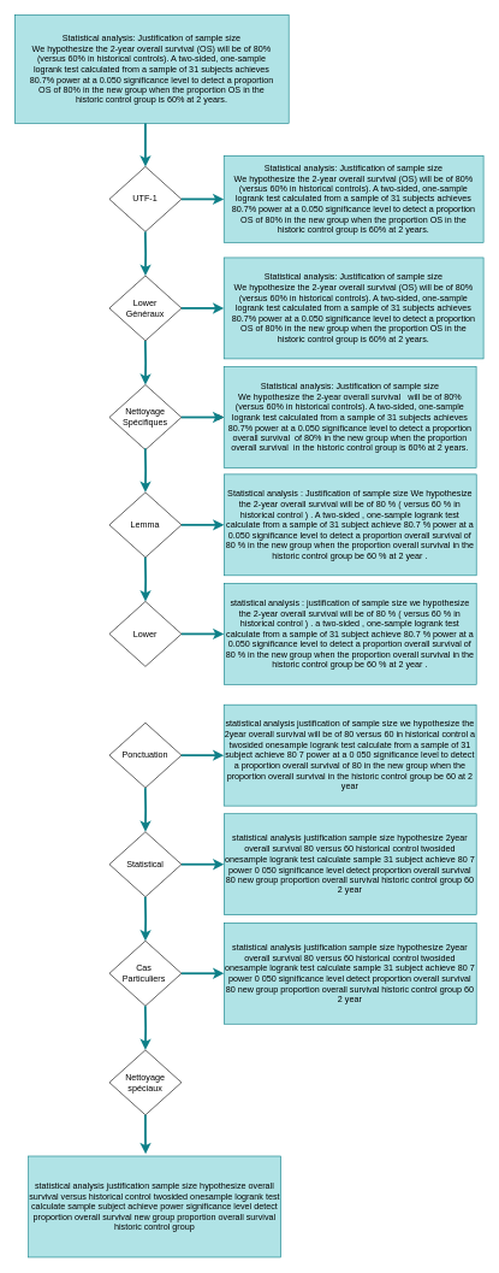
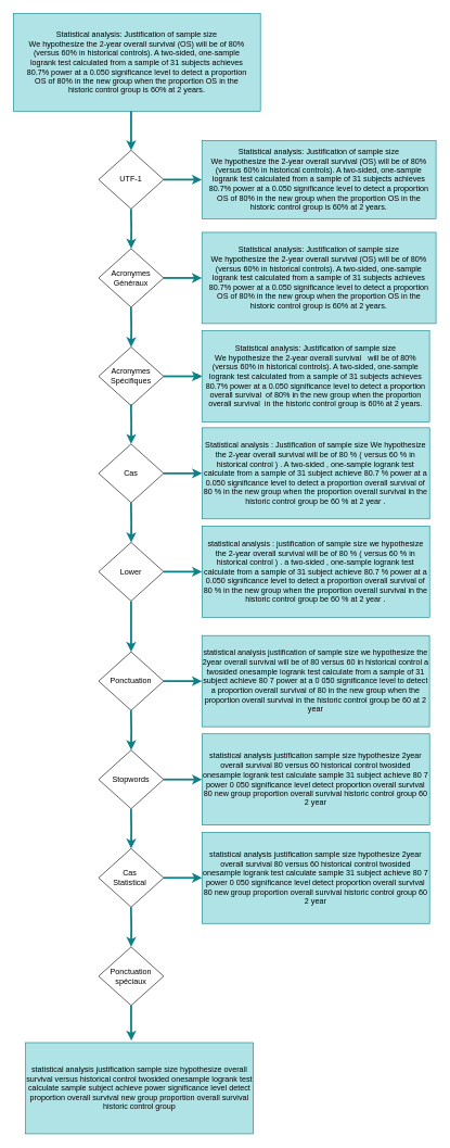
  <mxCell id="0" />
  <mxCell id="1" parent="0" />
  <mxCell id="2" style="edgeStyle=orthogonalEdgeStyle;rounded=0;orthogonalLoop=1;jettySize=auto;html=1;exitX=0.5;exitY=1;exitDx=0;exitDy=0;entryX=0.5;entryY=0;entryDx=0;entryDy=0;fillColor=#b0e3e6;strokeColor=#0e8088;strokeWidth=3;" edge="1" parent="1"><mxGeometry relative="1" as="geometry"><mxPoint x="201.165" y="169.38" as="sourcePoint" /><mxPoint x="201.17" y="230" as="targetPoint" /></mxGeometry></mxCell>
  <mxCell id="3" style="edgeStyle=orthogonalEdgeStyle;rounded=0;orthogonalLoop=1;jettySize=auto;html=1;exitX=1;exitY=0.5;exitDx=0;exitDy=0;fillColor=#b0e3e6;strokeColor=#0e8088;strokeWidth=3;" edge="1" parent="1" source="4"><mxGeometry relative="1" as="geometry"><mxPoint x="310" y="275" as="targetPoint" /></mxGeometry></mxCell>
  <mxCell id="4" value="UTF-1" style="rhombus;whiteSpace=wrap;html=1;" vertex="1" parent="1"><mxGeometry x="151.16" y="230" width="100" height="90" as="geometry" /></mxCell>
  <mxCell id="5" style="edgeStyle=orthogonalEdgeStyle;rounded=0;orthogonalLoop=1;jettySize=auto;html=1;exitX=0.5;exitY=1;exitDx=0;exitDy=0;entryX=0.5;entryY=0;entryDx=0;entryDy=0;fillColor=#b0e3e6;strokeColor=#0e8088;strokeWidth=3;" edge="1" parent="1"><mxGeometry relative="1" as="geometry"><mxPoint x="201" y="320" as="sourcePoint" /><mxPoint x="201.17" y="381" as="targetPoint" /></mxGeometry></mxCell>
  <mxCell id="6" style="edgeStyle=orthogonalEdgeStyle;rounded=0;orthogonalLoop=1;jettySize=auto;html=1;exitX=1;exitY=0.5;exitDx=0;exitDy=0;fillColor=#b0e3e6;strokeColor=#0e8088;strokeWidth=3;" edge="1" parent="1" source="7"><mxGeometry relative="1" as="geometry"><mxPoint x="310" y="426" as="targetPoint" /></mxGeometry></mxCell>
- <mxCell id="7" value="Lower&lt;br&gt;Généraux" style="rhombus;whiteSpace=wrap;html=1;" vertex="1" parent="1"><mxGeometry x="151.16" y="381" width="100" height="90" as="geometry" /></mxCell>
+ <mxCell id="7" value="Acronymes&lt;br&gt;Généraux" style="rhombus;whiteSpace=wrap;html=1;" vertex="1" parent="1"><mxGeometry x="151.16" y="381" width="100" height="90" as="geometry" /></mxCell>
  <mxCell id="8" style="edgeStyle=orthogonalEdgeStyle;rounded=0;orthogonalLoop=1;jettySize=auto;html=1;exitX=0.5;exitY=1;exitDx=0;exitDy=0;entryX=0.5;entryY=0;entryDx=0;entryDy=0;fillColor=#b0e3e6;strokeColor=#0e8088;strokeWidth=3;" edge="1" parent="1"><mxGeometry relative="1" as="geometry"><mxPoint x="201" y="471" as="sourcePoint" /><mxPoint x="201.17" y="532" as="targetPoint" /></mxGeometry></mxCell>
  <mxCell id="9" value="" style="edgeStyle=orthogonalEdgeStyle;rounded=0;orthogonalLoop=1;jettySize=auto;html=1;" edge="1" parent="1" source="10" target="27"><mxGeometry relative="1" as="geometry" /></mxCell>
- <mxCell id="10" value="Nettoyage&lt;br&gt;Spécifiques" style="rhombus;whiteSpace=wrap;html=1;" vertex="1" parent="1"><mxGeometry x="151.16" y="532" width="100" height="90" as="geometry" /></mxCell>
+ <mxCell id="10" value="Acronymes&lt;br&gt;Spécifiques" style="rhombus;whiteSpace=wrap;html=1;" vertex="1" parent="1"><mxGeometry x="151.16" y="532" width="100" height="90" as="geometry" /></mxCell>
  <mxCell id="11" style="edgeStyle=orthogonalEdgeStyle;rounded=0;orthogonalLoop=1;jettySize=auto;html=1;exitX=0.5;exitY=1;exitDx=0;exitDy=0;entryX=0.5;entryY=0;entryDx=0;entryDy=0;fillColor=#b0e3e6;strokeColor=#0e8088;strokeWidth=3;" edge="1" parent="1"><mxGeometry relative="1" as="geometry"><mxPoint x="201" y="620" as="sourcePoint" /><mxPoint x="201.17" y="681" as="targetPoint" /></mxGeometry></mxCell>
- <mxCell id="12" value="Lemma" style="rhombus;whiteSpace=wrap;html=1;" vertex="1" parent="1"><mxGeometry x="151.16" y="681" width="100" height="90" as="geometry" /></mxCell>
+ <mxCell id="12" value="Cas" style="rhombus;whiteSpace=wrap;html=1;" vertex="1" parent="1"><mxGeometry x="151.16" y="681" width="100" height="90" as="geometry" /></mxCell>
  <mxCell id="13" style="edgeStyle=orthogonalEdgeStyle;rounded=0;orthogonalLoop=1;jettySize=auto;html=1;exitX=0.5;exitY=1;exitDx=0;exitDy=0;entryX=0.5;entryY=0;entryDx=0;entryDy=0;fillColor=#b0e3e6;strokeColor=#0e8088;strokeWidth=3;" edge="1" parent="1"><mxGeometry relative="1" as="geometry"><mxPoint x="201" y="771" as="sourcePoint" /><mxPoint x="201.17" y="832" as="targetPoint" /></mxGeometry></mxCell>
  <mxCell id="14" value="Lower" style="rhombus;whiteSpace=wrap;html=1;" vertex="1" parent="1"><mxGeometry x="151.16" y="832" width="100" height="90" as="geometry" /></mxCell>
+ <mxCell id="15" style="edgeStyle=orthogonalEdgeStyle;rounded=0;orthogonalLoop=1;jettySize=auto;html=1;exitX=0.5;exitY=1;exitDx=0;exitDy=0;entryX=0.5;entryY=0;entryDx=0;entryDy=0;fillColor=#b0e3e6;strokeColor=#0e8088;strokeWidth=3;" edge="1" parent="1" source="14" target="16"><mxGeometry relative="1" as="geometry"><mxPoint x="201" y="930" as="sourcePoint" /><mxPoint x="201.17" y="991" as="targetPoint" /></mxGeometry></mxCell>
  <mxCell id="16" value="Ponctuation" style="rhombus;whiteSpace=wrap;html=1;" vertex="1" parent="1"><mxGeometry x="151.16" y="1000" width="100" height="90" as="geometry" /></mxCell>
  <mxCell id="17" style="edgeStyle=orthogonalEdgeStyle;rounded=0;orthogonalLoop=1;jettySize=auto;html=1;exitX=0.5;exitY=1;exitDx=0;exitDy=0;entryX=0.5;entryY=0;entryDx=0;entryDy=0;fillColor=#b0e3e6;strokeColor=#0e8088;strokeWidth=3;" edge="1" parent="1"><mxGeometry relative="1" as="geometry"><mxPoint x="201" y="1090" as="sourcePoint" /><mxPoint x="201.17" y="1151" as="targetPoint" /></mxGeometry></mxCell>
- <mxCell id="18" value="Statistical" style="rhombus;whiteSpace=wrap;html=1;" vertex="1" parent="1"><mxGeometry x="151.16" y="1151" width="100" height="90" as="geometry" /></mxCell>
+ <mxCell id="18" value="Stopwords" style="rhombus;whiteSpace=wrap;html=1;" vertex="1" parent="1"><mxGeometry x="151.16" y="1151" width="100" height="90" as="geometry" /></mxCell>
  <mxCell id="19" style="edgeStyle=orthogonalEdgeStyle;rounded=0;orthogonalLoop=1;jettySize=auto;html=1;exitX=0.5;exitY=1;exitDx=0;exitDy=0;entryX=0.5;entryY=0;entryDx=0;entryDy=0;fillColor=#b0e3e6;strokeColor=#0e8088;strokeWidth=3;" edge="1" parent="1"><mxGeometry relative="1" as="geometry"><mxPoint x="201" y="1241" as="sourcePoint" /><mxPoint x="201.17" y="1302" as="targetPoint" /></mxGeometry></mxCell>
- <mxCell id="20" value="Cas&amp;nbsp;&lt;div&gt;Particuliers&amp;nbsp;&lt;/div&gt;" style="rhombus;whiteSpace=wrap;html=1;" vertex="1" parent="1"><mxGeometry x="151.16" y="1302" width="100" height="90" as="geometry" /></mxCell>
+ <mxCell id="20" value="Cas&amp;nbsp;&lt;div&gt;Statistical&amp;nbsp;&lt;/div&gt;" style="rhombus;whiteSpace=wrap;html=1;" vertex="1" parent="1"><mxGeometry x="151.16" y="1302" width="100" height="90" as="geometry" /></mxCell>
  <mxCell id="21" style="edgeStyle=orthogonalEdgeStyle;rounded=0;orthogonalLoop=1;jettySize=auto;html=1;exitX=0.5;exitY=1;exitDx=0;exitDy=0;entryX=0.5;entryY=0;entryDx=0;entryDy=0;fillColor=#b0e3e6;strokeColor=#0e8088;strokeWidth=3;" edge="1" parent="1"><mxGeometry relative="1" as="geometry"><mxPoint x="201" y="1392" as="sourcePoint" /><mxPoint x="201.17" y="1453" as="targetPoint" /></mxGeometry></mxCell>
- <mxCell id="22" value="Nettoyage spéciaux" style="rhombus;whiteSpace=wrap;html=1;" vertex="1" parent="1"><mxGeometry x="151.16" y="1453" width="100" height="90" as="geometry" /></mxCell>
+ <mxCell id="22" value="Ponctuation spéciaux" style="rhombus;whiteSpace=wrap;html=1;" vertex="1" parent="1"><mxGeometry x="151.16" y="1453" width="100" height="90" as="geometry" /></mxCell>
  <mxCell id="23" value="Statistical analysis: Justification of sample size&#10;We hypothesize the 2-year overall survival (OS) will be of 80%&#10;(versus 60% in historical controls). A two-sided, one-sample&#10;logrank test calculated from a sample of 31 subjects achieves&#10;80.7% power at a 0.050 significance level to detect a proportion&#10;OS of 80% in the new group when the proportion OS in the&#10;historic control group is 60% at 2 years." style="text;html=1;align=center;verticalAlign=middle;whiteSpace=wrap;rounded=0;fillColor=#b0e3e6;strokeColor=#0e8088;" vertex="1" parent="1"><mxGeometry x="20" y="20" width="380" height="150" as="geometry" /></mxCell>
  <mxCell id="24" value="Statistical analysis: Justification of sample size&#10;We hypothesize the 2-year overall survival (OS) will be of 80%&#10;(versus 60% in historical controls). A two-sided, one-sample&#10;logrank test calculated from a sample of 31 subjects achieves&#10;80.7% power at a 0.050 significance level to detect a proportion&#10;OS of 80% in the new group when the proportion OS in the&#10;historic control group is 60% at 2 years." style="text;html=1;align=center;verticalAlign=middle;whiteSpace=wrap;rounded=0;fillColor=#b0e3e6;strokeColor=#0e8088;" vertex="1" parent="1"><mxGeometry x="310" y="215" width="360" height="120" as="geometry" /></mxCell>
  <mxCell id="25" value="Statistical analysis: Justification of sample size&#10;We hypothesize the 2-year overall survival (OS) will be of 80%&#10;(versus 60% in historical controls). A two-sided, one-sample&#10;logrank test calculated from a sample of 31 subjects achieves&#10;80.7% power at a 0.050 significance level to detect a proportion&#10;OS of 80% in the new group when the proportion OS in the&#10;historic control group is 60% at 2 years." style="text;html=1;align=center;verticalAlign=middle;whiteSpace=wrap;rounded=0;fillColor=#b0e3e6;strokeColor=#0e8088;" vertex="1" parent="1"><mxGeometry x="310" y="356" width="360" height="140" as="geometry" /></mxCell>
  <mxCell id="26" style="edgeStyle=orthogonalEdgeStyle;rounded=0;orthogonalLoop=1;jettySize=auto;html=1;exitX=1;exitY=0.5;exitDx=0;exitDy=0;fillColor=#b0e3e6;strokeColor=#0e8088;strokeWidth=3;" edge="1" parent="1"><mxGeometry relative="1" as="geometry"><mxPoint x="310" y="577" as="targetPoint" /><mxPoint x="251" y="577" as="sourcePoint" /></mxGeometry></mxCell>
  <mxCell id="27" value="&lt;div&gt;Statistical analysis: Justification of sample size&lt;/div&gt;&lt;div&gt;We hypothesize the 2-year overall survival&amp;nbsp; &amp;nbsp;will be of 80%&lt;/div&gt;&lt;div&gt;(versus 60% in historical controls). A two-sided, one-sample&lt;/div&gt;&lt;div&gt;logrank test calculated from a sample of 31 subjects achieves&lt;/div&gt;&lt;div&gt;80.7% power at a 0.050 significance level to detect a proportion&lt;/div&gt;&lt;div&gt;&amp;nbsp;overall survival&amp;nbsp; of 80% in the new group when the proportion&amp;nbsp; overall survival&amp;nbsp; in the&amp;nbsp;&lt;span style=&quot;background-color: transparent; color: light-dark(rgb(0, 0, 0), rgb(255, 255, 255));&quot;&gt;historic control group is 60% at 2 years.&lt;/span&gt;&lt;/div&gt;" style="text;html=1;align=center;verticalAlign=middle;whiteSpace=wrap;rounded=0;fillColor=#b0e3e6;strokeColor=#0e8088;" vertex="1" parent="1"><mxGeometry x="310" y="507" width="350" height="140" as="geometry" /></mxCell>
  <mxCell id="28" style="edgeStyle=orthogonalEdgeStyle;rounded=0;orthogonalLoop=1;jettySize=auto;html=1;exitX=1;exitY=0.5;exitDx=0;exitDy=0;fillColor=#b0e3e6;strokeColor=#0e8088;strokeWidth=3;" edge="1" parent="1"><mxGeometry relative="1" as="geometry"><mxPoint x="310.16" y="726" as="targetPoint" /><mxPoint x="251.16" y="726" as="sourcePoint" /></mxGeometry></mxCell>
  <mxCell id="29" value="&lt;div&gt;Statistical analysis : Justification of sample size We hypothesize the 2-year overall survival will be of 80 % ( versus 60 % in historical control ) . A two-sided , one-sample logrank test calculate from a sample of 31 subject achieve 80.7 % power at a 0.050 significance level to detect a proportion overall survival of 80 % in the new group when the proportion overall survival in the historic control group be 60 % at 2 year .&lt;/div&gt;" style="text;html=1;align=center;verticalAlign=middle;whiteSpace=wrap;rounded=0;fillColor=#b0e3e6;strokeColor=#0e8088;" vertex="1" parent="1"><mxGeometry x="310.16" y="656" width="350" height="140" as="geometry" /></mxCell>
  <mxCell id="30" style="edgeStyle=orthogonalEdgeStyle;rounded=0;orthogonalLoop=1;jettySize=auto;html=1;exitX=1;exitY=0.5;exitDx=0;exitDy=0;strokeWidth=3;fillColor=#b0e3e6;strokeColor=#0e8088;" edge="1" parent="1"><mxGeometry relative="1" as="geometry"><mxPoint x="310.16" y="877" as="targetPoint" /><mxPoint x="251.16" y="877" as="sourcePoint" /></mxGeometry></mxCell>
  <mxCell id="31" value="&lt;div&gt;statistical analysis : justification of sample size we hypothesize the 2-year overall survival will be of 80 % ( versus 60 % in historical control ) . a two-sided , one-sample logrank test calculate from a sample of 31 subject achieve 80.7 % power at a 0.050 significance level to detect a proportion overall survival of 80 % in the new group when the proportion overall survival in the historic control group be 60 % at 2 year .&lt;/div&gt;" style="text;html=1;align=center;verticalAlign=middle;whiteSpace=wrap;rounded=0;fillColor=#b0e3e6;strokeColor=#0e8088;" vertex="1" parent="1"><mxGeometry x="310.16" y="807" width="350" height="140" as="geometry" /></mxCell>
  <mxCell id="32" style="edgeStyle=orthogonalEdgeStyle;rounded=0;orthogonalLoop=1;jettySize=auto;html=1;exitX=1;exitY=0.5;exitDx=0;exitDy=0;fillColor=#b0e3e6;strokeColor=#0e8088;strokeWidth=3;" edge="1" parent="1"><mxGeometry relative="1" as="geometry"><mxPoint x="310" y="1045" as="targetPoint" /><mxPoint x="251" y="1045" as="sourcePoint" /></mxGeometry></mxCell>
  <mxCell id="33" value="&lt;div&gt;statistical analysis justification of sample size we hypothesize the 2year overall survival will be of 80 versus 60 in historical control a twosided onesample logrank test calculate from a sample of 31 subject achieve 80 7 power at a 0 050 significance level to detect a proportion overall survival of 80 in the new group when the proportion overall survival in the historic control group be 60 at 2 year&lt;/div&gt;" style="text;html=1;align=center;verticalAlign=middle;whiteSpace=wrap;rounded=0;fillColor=#b0e3e6;strokeColor=#0e8088;" vertex="1" parent="1"><mxGeometry x="310" y="975" width="350" height="140" as="geometry" /></mxCell>
  <mxCell id="34" style="edgeStyle=orthogonalEdgeStyle;rounded=0;orthogonalLoop=1;jettySize=auto;html=1;exitX=1;exitY=0.5;exitDx=0;exitDy=0;fillColor=#b0e3e6;strokeColor=#0e8088;strokeWidth=3;" edge="1" parent="1"><mxGeometry relative="1" as="geometry"><mxPoint x="310.16" y="1196" as="targetPoint" /><mxPoint x="251.16" y="1196" as="sourcePoint" /></mxGeometry></mxCell>
  <mxCell id="35" value="&lt;div&gt;statistical analysis justification sample size hypothesize 2year overall survival 80 versus 60 historical control twosided onesample logrank test calculate sample 31 subject achieve 80 7 power 0 050 significance level detect proportion overall survival 80 new group proportion overall survival historic control group 60 2 year&lt;/div&gt;" style="text;html=1;align=center;verticalAlign=middle;whiteSpace=wrap;rounded=0;fillColor=#b0e3e6;strokeColor=#0e8088;" vertex="1" parent="1"><mxGeometry x="310.16" y="1126" width="350" height="140" as="geometry" /></mxCell>
  <mxCell id="36" style="edgeStyle=orthogonalEdgeStyle;rounded=0;orthogonalLoop=1;jettySize=auto;html=1;exitX=1;exitY=0.5;exitDx=0;exitDy=0;strokeWidth=3;fillColor=#b0e3e6;strokeColor=#0e8088;" edge="1" parent="1"><mxGeometry relative="1" as="geometry"><mxPoint x="310.16" y="1347" as="targetPoint" /><mxPoint x="251.16" y="1347" as="sourcePoint" /></mxGeometry></mxCell>
  <mxCell id="37" value="&lt;div&gt;statistical analysis justification sample size hypothesize 2year overall survival 80 versus 60 historical control twosided onesample logrank test calculate sample 31 subject achieve 80 7 power 0 050 significance level detect proportion overall survival 80 new group proportion overall survival historic control group 60 2 year&lt;/div&gt;" style="text;html=1;align=center;verticalAlign=middle;whiteSpace=wrap;rounded=0;fillColor=#b0e3e6;strokeColor=#0e8088;" vertex="1" parent="1"><mxGeometry x="310.16" y="1277" width="350" height="140" as="geometry" /></mxCell>
  <mxCell id="38" value="&lt;div&gt;statistical analysis justification sample size hypothesize overall survival versus historical control twosided onesample logrank test calculate sample subject achieve power significance level detect proportion overall survival new group proportion overall survival historic control group&lt;/div&gt;" style="text;html=1;align=center;verticalAlign=middle;whiteSpace=wrap;rounded=0;fillColor=#b0e3e6;strokeColor=#0e8088;" vertex="1" parent="1"><mxGeometry x="39" y="1600" width="350" height="140" as="geometry" /></mxCell>
  <mxCell id="39" style="edgeStyle=orthogonalEdgeStyle;rounded=0;orthogonalLoop=1;jettySize=auto;html=1;exitX=0.5;exitY=1;exitDx=0;exitDy=0;entryX=0.464;entryY=-0.022;entryDx=0;entryDy=0;entryPerimeter=0;fillColor=#b0e3e6;strokeColor=#0e8088;strokeWidth=3;" edge="1" parent="1" source="22" target="38"><mxGeometry relative="1" as="geometry" /></mxCell>
